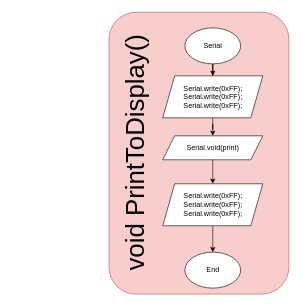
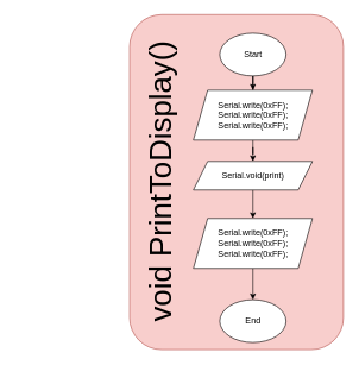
  <mxCell id="0" />
  <mxCell id="1" parent="0" />
  <mxCell id="2" value="" style="rounded=1;whiteSpace=wrap;html=1;fillColor=#f8cecc;strokeColor=#b85450;" vertex="1" parent="1"><mxGeometry x="181" y="20" width="300" height="470" as="geometry" /></mxCell>
  <mxCell id="3" value="" style="edgeStyle=orthogonalEdgeStyle;rounded=0;orthogonalLoop=1;jettySize=auto;html=1;" edge="1" parent="1" source="4" target="7"><mxGeometry relative="1" as="geometry" /></mxCell>
- <mxCell id="4" value="Serial" style="ellipse;whiteSpace=wrap;html=1;" vertex="1" parent="1"><mxGeometry x="307.5" y="46" width="93" height="60" as="geometry" /></mxCell>
+ <mxCell id="4" value="Start" style="ellipse;whiteSpace=wrap;html=1;" vertex="1" parent="1"><mxGeometry x="307.5" y="46" width="93" height="60" as="geometry" /></mxCell>
  <mxCell id="5" value="&lt;font style=&quot;font-size: 43px;&quot;&gt;void PrintToDisplay()&lt;/font&gt;" style="text;html=1;align=center;verticalAlign=middle;whiteSpace=wrap;rounded=0;rotation=-90;" vertex="1" parent="1"><mxGeometry x="20" y="214" width="410" height="80" as="geometry" /></mxCell>
  <mxCell id="6" style="edgeStyle=orthogonalEdgeStyle;rounded=0;orthogonalLoop=1;jettySize=auto;html=1;entryX=0.5;entryY=0;entryDx=0;entryDy=0;" edge="1" parent="1" source="7" target="9"><mxGeometry relative="1" as="geometry" /></mxCell>
  <mxCell id="7" value="Serial.write(0xFF);&lt;div&gt;Serial.write(0xFF);&lt;br&gt;&lt;/div&gt;&lt;div&gt;Serial.write(0xFF);&lt;br&gt;&lt;/div&gt;" style="shape=parallelogram;perimeter=parallelogramPerimeter;whiteSpace=wrap;html=1;fixedSize=1;" vertex="1" parent="1"><mxGeometry x="270.5" y="126" width="167" height="70" as="geometry" /></mxCell>
  <mxCell id="8" value="" style="edgeStyle=orthogonalEdgeStyle;rounded=0;orthogonalLoop=1;jettySize=auto;html=1;" edge="1" parent="1" source="9" target="11"><mxGeometry relative="1" as="geometry" /></mxCell>
  <mxCell id="9" value="&lt;div&gt;Serial.void(print)&lt;/div&gt;" style="shape=parallelogram;perimeter=parallelogramPerimeter;whiteSpace=wrap;html=1;fixedSize=1;" vertex="1" parent="1"><mxGeometry x="270.5" y="226" width="167" height="40" as="geometry" /></mxCell>
  <mxCell id="10" value="" style="edgeStyle=orthogonalEdgeStyle;rounded=0;orthogonalLoop=1;jettySize=auto;html=1;" edge="1" parent="1" source="11" target="12"><mxGeometry relative="1" as="geometry" /></mxCell>
  <mxCell id="11" value="Serial.write(0xFF);&lt;div&gt;Serial.write(0xFF);&lt;br&gt;&lt;/div&gt;&lt;div&gt;Serial.write(0xFF);&lt;br&gt;&lt;/div&gt;" style="shape=parallelogram;perimeter=parallelogramPerimeter;whiteSpace=wrap;html=1;fixedSize=1;" vertex="1" parent="1"><mxGeometry x="270.5" y="306" width="167" height="70" as="geometry" /></mxCell>
  <mxCell id="12" value="End" style="ellipse;whiteSpace=wrap;html=1;" vertex="1" parent="1"><mxGeometry x="307.5" y="420" width="93" height="60" as="geometry" /></mxCell>
